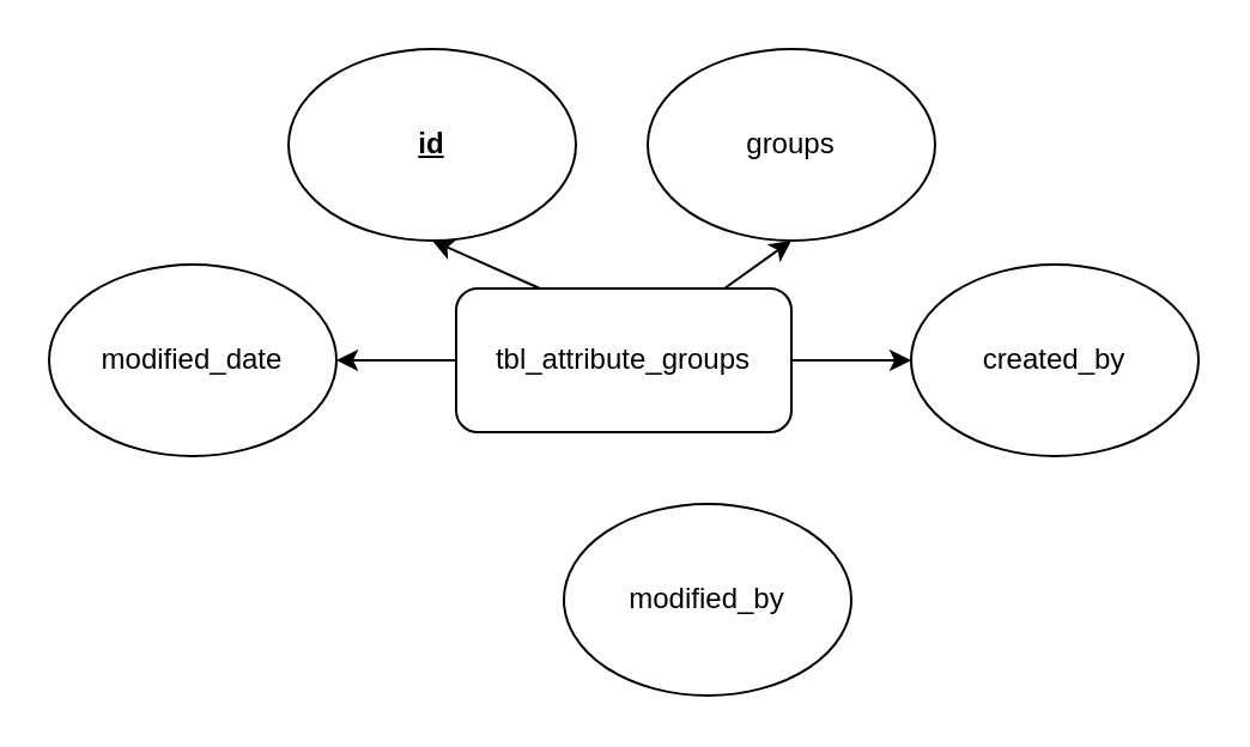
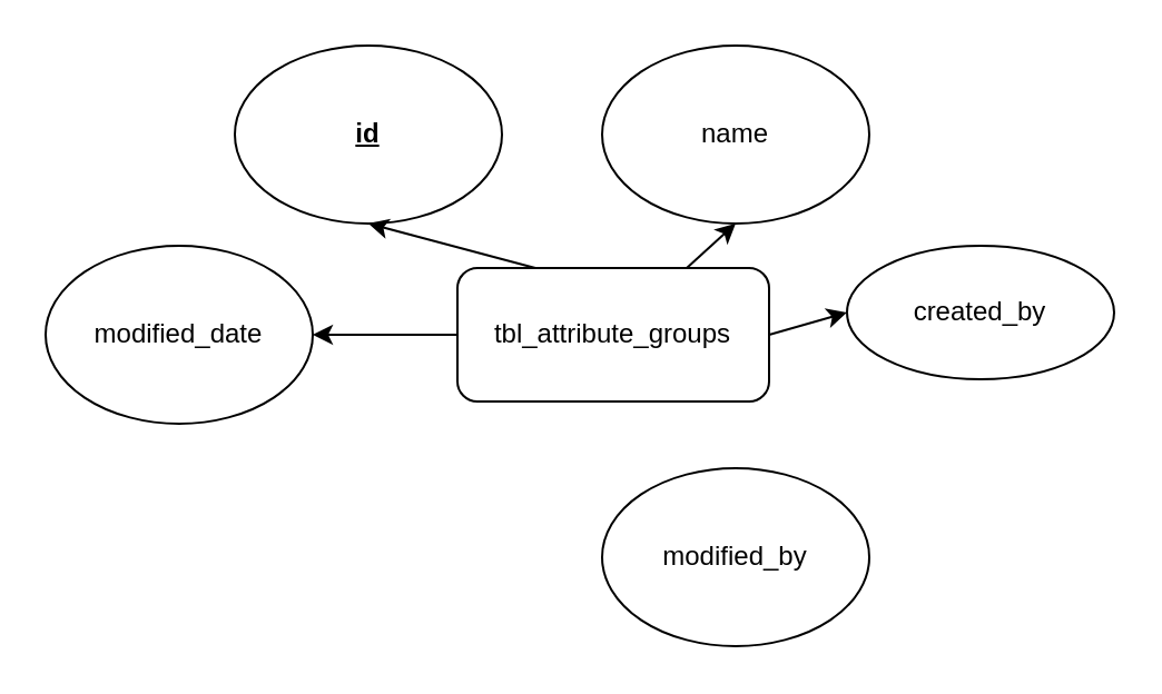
  <mxCell id="0" />
  <mxCell id="1" parent="0" />
- <mxCell id="2" value="&lt;span id=&quot;docs-internal-guid-6335978f-7fff-1666-6acd-ea26609d65a0&quot; style=&quot;font-size: 12px;&quot;&gt;&lt;span style=&quot;background-color: transparent; vertical-align: baseline; font-size: 12px;&quot;&gt;&lt;font style=&quot;font-size: 12px&quot;&gt;tbl_attribute_groups&lt;/font&gt;&lt;/span&gt;&lt;/span&gt;" style="rounded=1;whiteSpace=wrap;html=1;fontFamily=Helvetica;fontSize=12;" vertex="1" parent="1"><mxGeometry x="190" y="120" width="140" height="60" as="geometry" /></mxCell>
- <mxCell id="3" value="&lt;b style=&quot;font-size: 12px;&quot;&gt;&lt;u style=&quot;font-size: 12px;&quot;&gt;id&lt;/u&gt;&lt;/b&gt;" style="ellipse;whiteSpace=wrap;html=1;fontFamily=Helvetica;fontSize=12;" vertex="1" parent="1"><mxGeometry x="120" y="20" width="120" height="80" as="geometry" /></mxCell>
- <mxCell id="4" value="groups" style="ellipse;whiteSpace=wrap;html=1;fontFamily=Helvetica;fontSize=12;" vertex="1" parent="1"><mxGeometry x="270" y="20" width="120" height="80" as="geometry" /></mxCell>
- <mxCell id="5" value="created_by" style="ellipse;whiteSpace=wrap;html=1;fontFamily=Helvetica;fontSize=12;" vertex="1" parent="1"><mxGeometry x="380" y="110" width="120" height="80" as="geometry" /></mxCell>
- <mxCell id="6" value="modified_by" style="ellipse;whiteSpace=wrap;html=1;fontFamily=Helvetica;fontSize=12;" vertex="1" parent="1"><mxGeometry x="235" y="210" width="120" height="80" as="geometry" /></mxCell>
+ <mxCell id="2" value="&lt;span id=&quot;docs-internal-guid-6335978f-7fff-1666-6acd-ea26609d65a0&quot; style=&quot;font-size: 12px;&quot;&gt;&lt;span style=&quot;background-color: transparent; vertical-align: baseline; font-size: 12px;&quot;&gt;&lt;font style=&quot;font-size: 12px&quot;&gt;tbl_attribute_groups&lt;/font&gt;&lt;/span&gt;&lt;/span&gt;" style="rounded=1;whiteSpace=wrap;html=1;fontFamily=Helvetica;fontSize=12;" vertex="1" parent="1"><mxGeometry x="205" y="120" width="140" height="60" as="geometry" /></mxCell>
+ <mxCell id="3" value="&lt;b style=&quot;font-size: 12px;&quot;&gt;&lt;u style=&quot;font-size: 12px;&quot;&gt;id&lt;/u&gt;&lt;/b&gt;" style="ellipse;whiteSpace=wrap;html=1;fontFamily=Helvetica;fontSize=12;" vertex="1" parent="1"><mxGeometry x="105" y="20" width="120" height="80" as="geometry" /></mxCell>
+ <mxCell id="4" value="name" style="ellipse;whiteSpace=wrap;html=1;fontFamily=Helvetica;fontSize=12;" vertex="1" parent="1"><mxGeometry x="270" y="20" width="120" height="80" as="geometry" /></mxCell>
+ <mxCell id="5" value="created_by" style="ellipse;whiteSpace=wrap;html=1;fontFamily=Helvetica;fontSize=12;" vertex="1" parent="1"><mxGeometry x="380" y="110" width="120" height="60" as="geometry" /></mxCell>
+ <mxCell id="6" value="modified_by" style="ellipse;whiteSpace=wrap;html=1;fontFamily=Helvetica;fontSize=12;" vertex="1" parent="1"><mxGeometry x="270" y="210" width="120" height="80" as="geometry" /></mxCell>
  <mxCell id="7" value="modified_date" style="ellipse;whiteSpace=wrap;html=1;fontFamily=Helvetica;fontSize=12;" vertex="1" parent="1"><mxGeometry x="20" y="110" width="120" height="80" as="geometry" /></mxCell>
  <mxCell id="8" value="" style="endArrow=classic;html=1;fontFamily=Helvetica;entryX=0.5;entryY=1;entryDx=0;entryDy=0;fontSize=12;" edge="1" parent="1" source="2" target="4"><mxGeometry width="50" height="50" relative="1" as="geometry"><mxPoint x="310" y="170" as="sourcePoint" /><mxPoint x="360" y="120" as="targetPoint" /></mxGeometry></mxCell>
  <mxCell id="9" value="" style="endArrow=classic;html=1;fontFamily=Helvetica;entryX=0.5;entryY=1;entryDx=0;entryDy=0;exitX=0.25;exitY=0;exitDx=0;exitDy=0;fontSize=12;" edge="1" parent="1" source="2" target="3"><mxGeometry width="50" height="50" relative="1" as="geometry"><mxPoint x="310" y="170" as="sourcePoint" /><mxPoint x="360" y="120" as="targetPoint" /></mxGeometry></mxCell>
  <mxCell id="10" value="" style="endArrow=classic;html=1;fontFamily=Helvetica;entryX=0;entryY=0.5;entryDx=0;entryDy=0;exitX=1;exitY=0.5;exitDx=0;exitDy=0;fontSize=12;" edge="1" parent="1" source="2" target="5"><mxGeometry width="50" height="50" relative="1" as="geometry"><mxPoint x="350" y="180" as="sourcePoint" /><mxPoint x="360" y="120" as="targetPoint" /></mxGeometry></mxCell>
  <mxCell id="11" value="" style="endArrow=classic;html=1;fontFamily=Helvetica;entryX=1;entryY=0.5;entryDx=0;entryDy=0;exitX=0;exitY=0.5;exitDx=0;exitDy=0;fontSize=12;" edge="1" parent="1" source="2" target="7"><mxGeometry width="50" height="50" relative="1" as="geometry"><mxPoint x="310" y="170" as="sourcePoint" /><mxPoint x="360" y="120" as="targetPoint" /></mxGeometry></mxCell>
